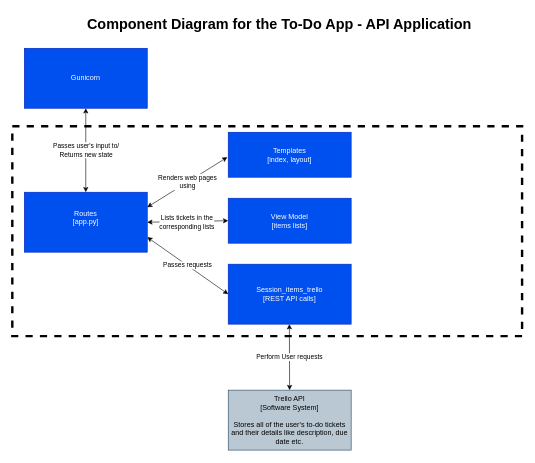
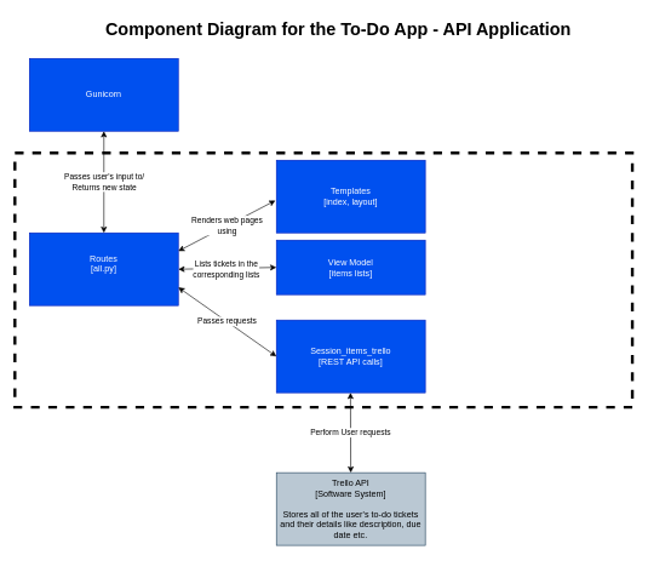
  <mxCell id="0" />
  <mxCell id="1" parent="0" />
  <mxCell id="2" value="&lt;h1&gt;Component Diagram for the To-Do App - API Application&lt;/h1&gt;" style="text;html=1;strokeColor=none;fillColor=none;spacing=5;spacingTop=-20;whiteSpace=wrap;overflow=hidden;rounded=0;" vertex="1" parent="1"><mxGeometry x="140" y="20" width="670" height="100" as="geometry" /></mxCell>
  <mxCell id="3" value="" style="rounded=0;whiteSpace=wrap;html=1;fillColor=none;dashed=1;strokeWidth=4;" vertex="1" parent="1"><mxGeometry x="20" y="210" width="850" height="350" as="geometry" /></mxCell>
  <mxCell id="4" value="Gunicorn" style="text;html=1;strokeColor=#001DBC;fillColor=#0050ef;align=center;verticalAlign=middle;whiteSpace=wrap;rounded=0;fontColor=#ffffff;" vertex="1" parent="1"><mxGeometry x="40" y="80" width="205" height="100" as="geometry" /></mxCell>
- <mxCell id="5" value="Routes&lt;br&gt;[app.py]&lt;br&gt;&lt;br&gt;" style="text;html=1;strokeColor=#001DBC;fillColor=#0050ef;align=center;verticalAlign=middle;whiteSpace=wrap;rounded=0;fontColor=#ffffff;" vertex="1" parent="1"><mxGeometry x="40" y="320" width="205" height="100" as="geometry" /></mxCell>
- <mxCell id="6" value="Templates&lt;br&gt;[index, layout]" style="text;html=1;strokeColor=#001DBC;fillColor=#0050ef;align=center;verticalAlign=middle;whiteSpace=wrap;rounded=0;fontColor=#ffffff;" vertex="1" parent="1"><mxGeometry x="380" y="220" width="205" height="75" as="geometry" /></mxCell>
+ <mxCell id="5" value="Routes&lt;br&gt;[all.py]&lt;br&gt;&lt;br&gt;" style="text;html=1;strokeColor=#001DBC;fillColor=#0050ef;align=center;verticalAlign=middle;whiteSpace=wrap;rounded=0;fontColor=#ffffff;" vertex="1" parent="1"><mxGeometry x="40" y="320" width="205" height="100" as="geometry" /></mxCell>
+ <mxCell id="6" value="Templates&lt;br&gt;[index, layout]" style="text;html=1;strokeColor=#001DBC;fillColor=#0050ef;align=center;verticalAlign=middle;whiteSpace=wrap;rounded=0;fontColor=#ffffff;" vertex="1" parent="1"><mxGeometry x="380" y="220" width="205" height="100" as="geometry" /></mxCell>
  <mxCell id="7" value="View Model&lt;br&gt;[items lists]" style="text;html=1;strokeColor=#001DBC;fillColor=#0050ef;align=center;verticalAlign=middle;whiteSpace=wrap;rounded=0;fontColor=#ffffff;" vertex="1" parent="1"><mxGeometry x="380" y="330" width="205" height="75" as="geometry" /></mxCell>
  <mxCell id="8" value="Session_items_trello&lt;br&gt;[REST API calls]" style="text;html=1;strokeColor=#001DBC;fillColor=#0050ef;align=center;verticalAlign=middle;whiteSpace=wrap;rounded=0;fontColor=#ffffff;" vertex="1" parent="1"><mxGeometry x="380" y="440" width="205" height="100" as="geometry" /></mxCell>
  <mxCell id="9" value="Passes user's input to/&lt;br&gt;Returns new state" style="endArrow=classic;startArrow=classic;html=1;rounded=0;exitX=0.5;exitY=0;exitDx=0;exitDy=0;entryX=0.5;entryY=1;entryDx=0;entryDy=0;" edge="1" parent="1" source="5" target="4"><mxGeometry width="50" height="50" relative="1" as="geometry"><mxPoint x="142.58" y="300" as="sourcePoint" /><mxPoint x="140" y="180" as="targetPoint" /><Array as="points" /></mxGeometry></mxCell>
  <mxCell id="10" value="Renders web pages&lt;br&gt;using" style="endArrow=classic;startArrow=classic;html=1;rounded=0;exitX=1;exitY=0.25;exitDx=0;exitDy=0;entryX=-0.007;entryY=0.555;entryDx=0;entryDy=0;entryPerimeter=0;" edge="1" parent="1" source="5" target="6"><mxGeometry width="50" height="50" relative="1" as="geometry"><mxPoint x="370" y="390" as="sourcePoint" /><mxPoint x="420" y="340" as="targetPoint" /></mxGeometry></mxCell>
  <mxCell id="11" value="" style="endArrow=classic;startArrow=classic;html=1;rounded=0;entryX=0;entryY=0.5;entryDx=0;entryDy=0;exitX=1;exitY=0.5;exitDx=0;exitDy=0;" edge="1" parent="1" source="5" target="7"><mxGeometry width="50" height="50" relative="1" as="geometry"><mxPoint x="250" y="370" as="sourcePoint" /><mxPoint x="420" y="340" as="targetPoint" /></mxGeometry></mxCell>
  <mxCell id="12" value="Lists tickets in the &lt;br&gt;corresponding lists" style="edgeLabel;html=1;align=center;verticalAlign=middle;resizable=0;points=[];" vertex="1" connectable="0" parent="11"><mxGeometry x="-0.03" y="-1" relative="1" as="geometry"><mxPoint as="offset" /></mxGeometry></mxCell>
  <mxCell id="13" value="Passes requests" style="endArrow=classic;startArrow=classic;html=1;rounded=0;exitX=0;exitY=0.5;exitDx=0;exitDy=0;entryX=1;entryY=0.75;entryDx=0;entryDy=0;" edge="1" parent="1" source="8" target="5"><mxGeometry width="50" height="50" relative="1" as="geometry"><mxPoint x="195" y="460" as="sourcePoint" /><mxPoint x="245" y="410" as="targetPoint" /></mxGeometry></mxCell>
  <mxCell id="14" value="Perform User requests" style="endArrow=classic;startArrow=classic;html=1;rounded=0;" edge="1" parent="1"><mxGeometry width="50" height="50" relative="1" as="geometry"><mxPoint x="482.344" y="650" as="sourcePoint" /><mxPoint x="482" y="540" as="targetPoint" /><Array as="points" /></mxGeometry></mxCell>
  <mxCell id="15" value="Trello API&lt;br&gt;[Software System]&lt;br&gt;&lt;br&gt;Stores all of the user's to-do tickets&lt;br&gt;and their details like description, due date etc." style="text;html=1;strokeColor=#23445d;fillColor=#bac8d3;align=center;verticalAlign=middle;whiteSpace=wrap;rounded=0;" vertex="1" parent="1"><mxGeometry x="380" y="650" width="205" height="100" as="geometry" /></mxCell>
